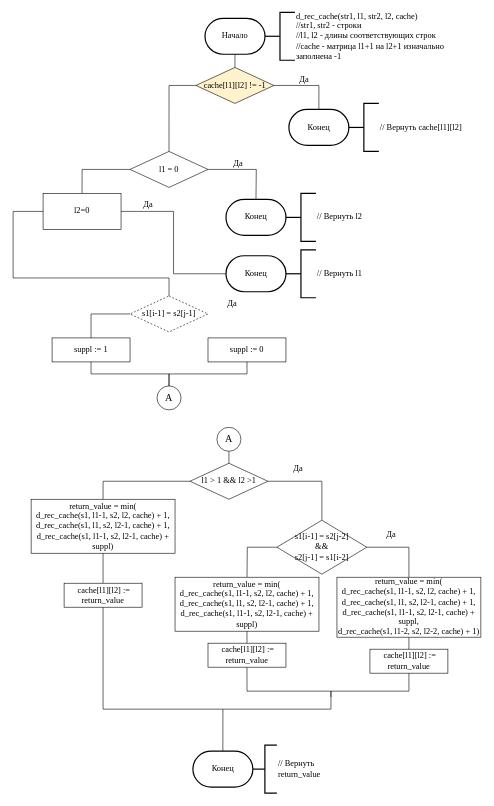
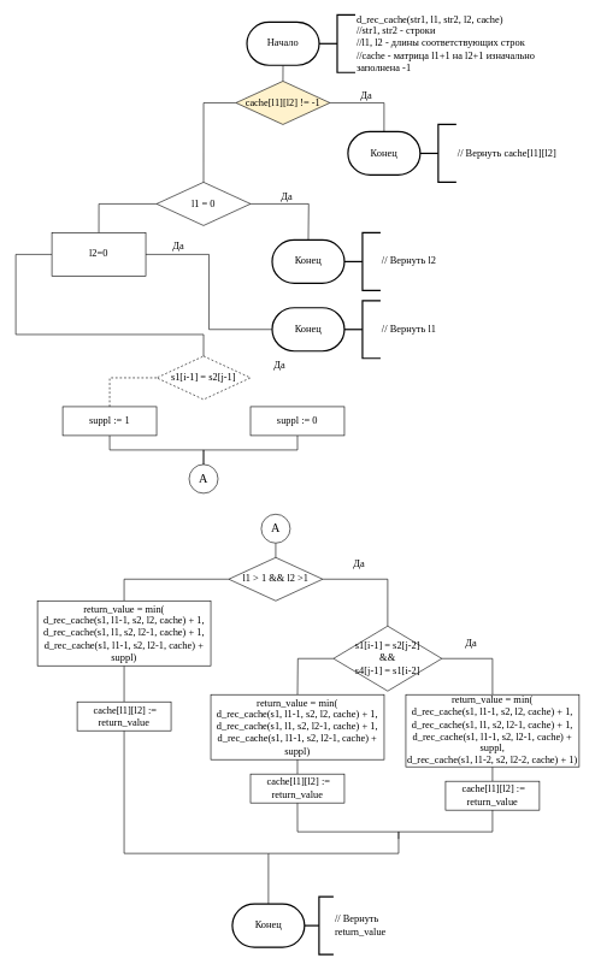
  <mxCell id="0" />
  <mxCell id="1" parent="0" />
  <mxCell id="2" style="edgeStyle=orthogonalEdgeStyle;rounded=0;orthogonalLoop=1;jettySize=auto;html=1;exitX=0.5;exitY=1;exitDx=0;exitDy=0;exitPerimeter=0;entryX=0.5;entryY=0;entryDx=0;entryDy=0;endArrow=none;endFill=0;" edge="1" parent="1" source="3" target="45"><mxGeometry relative="1" as="geometry" /></mxCell>
  <mxCell id="3" value="Начало" style="strokeWidth=2;html=1;shape=mxgraph.flowchart.terminator;whiteSpace=wrap;fontFamily=Times New Roman;fontSize=14;" vertex="1" parent="1"><mxGeometry x="341" y="30" width="100" height="60" as="geometry" /></mxCell>
  <mxCell id="4" value="d_rec_cache(str1, l1, str2, l2, cache)&lt;br style=&quot;font-size: 14px&quot;&gt;//str1, str2 - строки&lt;br style=&quot;font-size: 14px&quot;&gt;//l1, l2 - длины соответствующих строк&lt;br&gt;//cache - матрица l1+1 на l2+1 изначально&lt;br&gt;заполнена -1" style="strokeWidth=2;html=1;shape=mxgraph.flowchart.annotation_2;align=left;labelPosition=right;pointerEvents=1;fontFamily=Times New Roman;fontSize=14;" vertex="1" parent="1"><mxGeometry x="441" y="20" width="50" height="80" as="geometry" /></mxCell>
  <mxCell id="5" style="edgeStyle=orthogonalEdgeStyle;rounded=0;orthogonalLoop=1;jettySize=auto;html=1;exitX=1;exitY=0.5;exitDx=0;exitDy=0;entryX=0.5;entryY=0;entryDx=0;entryDy=0;endArrow=none;endFill=0;fontFamily=Times New Roman;fontSize=14;" edge="1" parent="1" source="7"><mxGeometry relative="1" as="geometry"><mxPoint x="425.96" y="332" as="targetPoint" /></mxGeometry></mxCell>
  <mxCell id="6" style="edgeStyle=orthogonalEdgeStyle;rounded=0;orthogonalLoop=1;jettySize=auto;html=1;exitX=0;exitY=0.5;exitDx=0;exitDy=0;entryX=0.5;entryY=0;entryDx=0;entryDy=0;endArrow=none;endFill=0;fontFamily=Times New Roman;fontSize=14;" edge="1" parent="1" source="7" target="10"><mxGeometry relative="1" as="geometry" /></mxCell>
  <mxCell id="7" value="l1 = 0" style="rhombus;whiteSpace=wrap;html=1;fontFamily=Times New Roman;fontSize=14;" vertex="1" parent="1"><mxGeometry x="215.96" y="252" width="130" height="60" as="geometry" /></mxCell>
  <mxCell id="8" style="edgeStyle=orthogonalEdgeStyle;rounded=0;orthogonalLoop=1;jettySize=auto;html=1;exitX=0;exitY=0.5;exitDx=0;exitDy=0;entryX=0.5;entryY=0;entryDx=0;entryDy=0;endArrow=none;endFill=0;" edge="1" parent="1" source="10" target="20"><mxGeometry relative="1" as="geometry"><Array as="points"><mxPoint x="20.96" y="352" /><mxPoint x="20.96" y="463" /><mxPoint x="280.96" y="463" /></Array></mxGeometry></mxCell>
  <mxCell id="9" style="edgeStyle=orthogonalEdgeStyle;rounded=0;orthogonalLoop=1;jettySize=auto;html=1;exitX=1;exitY=0.5;exitDx=0;exitDy=0;entryX=0;entryY=0.5;entryDx=0;entryDy=0;entryPerimeter=0;endArrow=none;endFill=0;" edge="1" parent="1" source="10" target="33"><mxGeometry relative="1" as="geometry" /></mxCell>
  <mxCell id="10" value="l2=0" style="whiteSpace=wrap;html=1;fontFamily=Times New Roman;fontSize=14;rounded=0;" vertex="1" parent="1"><mxGeometry x="70.96" y="322" width="130" height="60" as="geometry" /></mxCell>
  <mxCell id="11" value="Да" style="text;html=1;align=center;verticalAlign=middle;resizable=0;points=[];autosize=1;fontFamily=Times New Roman;fontSize=14;" vertex="1" parent="1"><mxGeometry x="380.96" y="262" width="30" height="20" as="geometry" /></mxCell>
  <mxCell id="12" value="Да" style="text;html=1;align=center;verticalAlign=middle;resizable=0;points=[];autosize=1;fontFamily=Times New Roman;fontSize=14;" vertex="1" parent="1"><mxGeometry x="230.96" y="332" width="30" height="20" as="geometry" /></mxCell>
  <mxCell id="13" style="edgeStyle=orthogonalEdgeStyle;rounded=0;orthogonalLoop=1;jettySize=auto;html=1;exitX=1;exitY=0.5;exitDx=0;exitDy=0;entryX=0.5;entryY=0;entryDx=0;entryDy=0;endArrow=none;endFill=0;" edge="1" parent="1" source="15" target="18"><mxGeometry relative="1" as="geometry" /></mxCell>
  <mxCell id="14" style="edgeStyle=orthogonalEdgeStyle;rounded=0;orthogonalLoop=1;jettySize=auto;html=1;exitX=0;exitY=0.5;exitDx=0;exitDy=0;entryX=0.5;entryY=0;entryDx=0;entryDy=0;endArrow=none;endFill=0;" edge="1" parent="1" source="15" target="37"><mxGeometry relative="1" as="geometry" /></mxCell>
  <mxCell id="15" value="l1 &amp;gt; 1 &amp;amp;&amp;amp; l2 &amp;gt;1" style="rhombus;whiteSpace=wrap;html=1;fontFamily=Times New Roman;fontSize=14;" vertex="1" parent="1"><mxGeometry x="315.86" y="772" width="130" height="60" as="geometry" /></mxCell>
  <mxCell id="16" style="edgeStyle=orthogonalEdgeStyle;rounded=0;orthogonalLoop=1;jettySize=auto;html=1;exitX=1;exitY=0.5;exitDx=0;exitDy=0;entryX=0.5;entryY=0;entryDx=0;entryDy=0;endArrow=none;endFill=0;" edge="1" parent="1" source="18" target="54"><mxGeometry relative="1" as="geometry"><mxPoint x="680.79" y="939.5" as="targetPoint" /></mxGeometry></mxCell>
  <mxCell id="17" style="edgeStyle=orthogonalEdgeStyle;rounded=0;orthogonalLoop=1;jettySize=auto;html=1;exitX=0;exitY=0.5;exitDx=0;exitDy=0;entryX=0.5;entryY=0;entryDx=0;entryDy=0;endArrow=none;endFill=0;" edge="1" parent="1" source="18"><mxGeometry relative="1" as="geometry"><mxPoint x="411" y="962" as="targetPoint" /></mxGeometry></mxCell>
- <mxCell id="18" value="s1[i-1] = s2[j-2]&lt;br&gt;&amp;amp;&amp;amp;&lt;br&gt;s2[j-1] = s1[i-2]" style="rhombus;whiteSpace=wrap;html=1;fontFamily=Times New Roman;fontSize=14;" vertex="1" parent="1"><mxGeometry x="460.86" y="867" width="150" height="90" as="geometry" /></mxCell>
- <mxCell id="19" style="edgeStyle=orthogonalEdgeStyle;rounded=0;orthogonalLoop=1;jettySize=auto;html=1;exitX=0;exitY=0.5;exitDx=0;exitDy=0;entryX=0.5;entryY=0;entryDx=0;entryDy=0;endArrow=none;endFill=0;fontFamily=Times New Roman;fontSize=14;" edge="1" parent="1" source="20" target="24"><mxGeometry relative="1" as="geometry" /></mxCell>
+ <mxCell id="18" value="s1[i-1] = s2[j-2]&lt;br&gt;&amp;amp;&amp;amp;&lt;br&gt;s4[j-1] = s1[i-2]" style="rhombus;whiteSpace=wrap;html=1;fontFamily=Times New Roman;fontSize=14;" vertex="1" parent="1"><mxGeometry x="460.86" y="867" width="150" height="90" as="geometry" /></mxCell>
+ <mxCell id="19" style="edgeStyle=orthogonalEdgeStyle;rounded=0;orthogonalLoop=1;jettySize=auto;html=1;exitX=0;exitY=0.5;exitDx=0;exitDy=0;entryX=0.5;entryY=0;entryDx=0;entryDy=0;endArrow=none;endFill=0;fontFamily=Times New Roman;fontSize=14;dashed=1;" edge="1" parent="1" source="20" target="24"><mxGeometry relative="1" as="geometry" /></mxCell>
  <mxCell id="20" value="s1[i-1] = s2[j-1]" style="rhombus;whiteSpace=wrap;html=1;fontFamily=Times New Roman;fontSize=14;dashed=1;" vertex="1" parent="1"><mxGeometry x="215.96" y="493" width="130" height="60" as="geometry" /></mxCell>
  <mxCell id="21" style="edgeStyle=orthogonalEdgeStyle;rounded=0;orthogonalLoop=1;jettySize=auto;html=1;exitX=0.5;exitY=1;exitDx=0;exitDy=0;entryX=0.5;entryY=0;entryDx=0;entryDy=0;endArrow=none;endFill=0;" edge="1" parent="1" source="22" target="28"><mxGeometry relative="1" as="geometry" /></mxCell>
  <mxCell id="22" value="suppl := 0" style="rounded=0;whiteSpace=wrap;html=1;fontFamily=Times New Roman;fontSize=14;" vertex="1" parent="1"><mxGeometry x="345.96" y="563" width="130" height="40" as="geometry" /></mxCell>
  <mxCell id="23" style="edgeStyle=orthogonalEdgeStyle;rounded=0;orthogonalLoop=1;jettySize=auto;html=1;exitX=0.5;exitY=1;exitDx=0;exitDy=0;entryX=0.5;entryY=0;entryDx=0;entryDy=0;endArrow=none;endFill=0;" edge="1" parent="1" source="24" target="28"><mxGeometry relative="1" as="geometry" /></mxCell>
  <mxCell id="24" value="suppl := 1" style="rounded=0;whiteSpace=wrap;html=1;fontFamily=Times New Roman;fontSize=14;" vertex="1" parent="1"><mxGeometry x="85.96" y="563" width="130" height="40" as="geometry" /></mxCell>
  <mxCell id="25" value="Да" style="text;html=1;align=center;verticalAlign=middle;resizable=0;points=[];autosize=1;fontFamily=Times New Roman;fontSize=14;" vertex="1" parent="1"><mxGeometry x="370.96" y="496" width="30" height="20" as="geometry" /></mxCell>
  <mxCell id="26" value="Да" style="text;html=1;align=center;verticalAlign=middle;resizable=0;points=[];autosize=1;fontFamily=Times New Roman;fontSize=14;" vertex="1" parent="1"><mxGeometry x="480.86" y="772" width="30" height="20" as="geometry" /></mxCell>
  <mxCell id="27" value="Да" style="text;html=1;align=center;verticalAlign=middle;resizable=0;points=[];autosize=1;fontFamily=Times New Roman;fontSize=14;" vertex="1" parent="1"><mxGeometry x="635.86" y="882" width="30" height="20" as="geometry" /></mxCell>
  <mxCell id="28" value="&lt;font face=&quot;Times New Roman&quot; style=&quot;font-size: 17px;&quot;&gt;A&lt;/font&gt;" style="ellipse;whiteSpace=wrap;html=1;aspect=fixed;" vertex="1" parent="1"><mxGeometry x="260.96" y="643" width="40" height="40" as="geometry" /></mxCell>
  <mxCell id="29" style="edgeStyle=orthogonalEdgeStyle;rounded=0;orthogonalLoop=1;jettySize=auto;html=1;exitX=0.5;exitY=1;exitDx=0;exitDy=0;entryX=0.5;entryY=0;entryDx=0;entryDy=0;endArrow=none;endFill=0;" edge="1" parent="1" source="30" target="15"><mxGeometry relative="1" as="geometry" /></mxCell>
  <mxCell id="30" value="&lt;font face=&quot;Times New Roman&quot; style=&quot;font-size: 17px;&quot;&gt;A&lt;/font&gt;" style="ellipse;whiteSpace=wrap;html=1;aspect=fixed;" vertex="1" parent="1"><mxGeometry x="360.86" y="712" width="40" height="40" as="geometry" /></mxCell>
  <mxCell id="31" value="Конец" style="strokeWidth=2;html=1;shape=mxgraph.flowchart.terminator;whiteSpace=wrap;fontFamily=Times New Roman;fontSize=14;" vertex="1" parent="1"><mxGeometry x="375.96" y="332" width="100" height="60" as="geometry" /></mxCell>
  <mxCell id="32" value="// Вернуть l2" style="strokeWidth=2;html=1;shape=mxgraph.flowchart.annotation_2;align=left;labelPosition=right;pointerEvents=1;fontFamily=Times New Roman;fontSize=14;" vertex="1" parent="1"><mxGeometry x="475.96" y="322" width="50" height="80" as="geometry" /></mxCell>
  <mxCell id="33" value="Конец" style="strokeWidth=2;html=1;shape=mxgraph.flowchart.terminator;whiteSpace=wrap;fontFamily=Times New Roman;fontSize=14;" vertex="1" parent="1"><mxGeometry x="375.96" y="426" width="100" height="60" as="geometry" /></mxCell>
  <mxCell id="34" value="// Вернуть l1" style="strokeWidth=2;html=1;shape=mxgraph.flowchart.annotation_2;align=left;labelPosition=right;pointerEvents=1;fontFamily=Times New Roman;fontSize=14;" vertex="1" parent="1"><mxGeometry x="475.96" y="416" width="50" height="80" as="geometry" /></mxCell>
  <mxCell id="35" style="edgeStyle=orthogonalEdgeStyle;rounded=0;orthogonalLoop=1;jettySize=auto;html=1;entryX=0.5;entryY=0;entryDx=0;entryDy=0;entryPerimeter=0;endArrow=none;endFill=0;exitX=0.5;exitY=1;exitDx=0;exitDy=0;" edge="1" parent="1" source="49" target="41"><mxGeometry relative="1" as="geometry"><mxPoint x="140.93" y="962" as="targetPoint" /><Array as="points"><mxPoint x="171" y="1182" /><mxPoint x="371" y="1182" /></Array><mxPoint x="171" y="1082" as="sourcePoint" /></mxGeometry></mxCell>
  <mxCell id="36" style="edgeStyle=orthogonalEdgeStyle;rounded=0;orthogonalLoop=1;jettySize=auto;html=1;exitX=0.5;exitY=1;exitDx=0;exitDy=0;entryX=0.5;entryY=0;entryDx=0;entryDy=0;endArrow=none;endFill=0;" edge="1" parent="1" source="37" target="49"><mxGeometry relative="1" as="geometry" /></mxCell>
  <mxCell id="37" value="return_value = min(&lt;br&gt;&lt;span style=&quot;text-align: left;&quot;&gt;d_rec_cache&lt;/span&gt;(s1, l1-1, s2, l2, cache)&lt;span&gt;&amp;nbsp;+ 1,&lt;br&gt;&lt;/span&gt;&lt;span style=&quot;text-align: left;&quot;&gt;d_rec_cache&lt;/span&gt;(s1, l1, s2, l2-1, cache)&amp;nbsp;+ 1&lt;span&gt;,&lt;/span&gt;&lt;br&gt;&lt;span style=&quot;text-align: left;&quot;&gt;d_rec_cache&lt;/span&gt;(s1, l1-1, s2, l2-1, cache)&amp;nbsp;+ suppl)" style="rounded=0;whiteSpace=wrap;html=1;fontFamily=Times New Roman;fontSize=14;" vertex="1" parent="1"><mxGeometry x="51" y="832" width="240" height="90" as="geometry" /></mxCell>
  <mxCell id="38" style="edgeStyle=orthogonalEdgeStyle;rounded=0;orthogonalLoop=1;jettySize=auto;html=1;endArrow=none;endFill=0;exitX=0.5;exitY=1;exitDx=0;exitDy=0;" edge="1" parent="1" source="51"><mxGeometry relative="1" as="geometry"><mxPoint x="550.96" y="1162" as="targetPoint" /><Array as="points"><mxPoint x="411" y="1152" /><mxPoint x="551" y="1152" /></Array><mxPoint x="410.96" y="1122" as="sourcePoint" /></mxGeometry></mxCell>
  <mxCell id="39" style="edgeStyle=orthogonalEdgeStyle;rounded=0;orthogonalLoop=1;jettySize=auto;html=1;endArrow=none;endFill=0;" edge="1" parent="1"><mxGeometry relative="1" as="geometry"><mxPoint x="371" y="1182" as="targetPoint" /><Array as="points"><mxPoint x="681" y="1152" /><mxPoint x="551" y="1152" /><mxPoint x="551" y="1182" /></Array><mxPoint x="681" y="1112" as="sourcePoint" /></mxGeometry></mxCell>
  <mxCell id="40" value="" style="group" vertex="1" connectable="0" parent="1"><mxGeometry x="320.79" y="1242" width="140.07" height="80" as="geometry" /></mxCell>
  <mxCell id="41" value="Конец" style="strokeWidth=2;html=1;shape=mxgraph.flowchart.terminator;whiteSpace=wrap;fontFamily=Times New Roman;fontSize=14;" vertex="1" parent="40"><mxGeometry y="10" width="100" height="60" as="geometry" /></mxCell>
  <mxCell id="42" value="// Вернуть&lt;br&gt;return_value" style="strokeWidth=2;html=1;shape=mxgraph.flowchart.annotation_2;align=left;labelPosition=right;pointerEvents=1;fontFamily=Times New Roman;fontSize=14;" vertex="1" parent="40"><mxGeometry x="100" width="40.07" height="80" as="geometry" /></mxCell>
  <mxCell id="43" style="edgeStyle=orthogonalEdgeStyle;rounded=0;orthogonalLoop=1;jettySize=auto;html=1;exitX=1;exitY=0.5;exitDx=0;exitDy=0;entryX=0.5;entryY=0;entryDx=0;entryDy=0;entryPerimeter=0;endArrow=none;endFill=0;" edge="1" parent="1" source="45" target="46"><mxGeometry relative="1" as="geometry" /></mxCell>
  <mxCell id="44" style="edgeStyle=orthogonalEdgeStyle;rounded=0;orthogonalLoop=1;jettySize=auto;html=1;exitX=0;exitY=0.5;exitDx=0;exitDy=0;entryX=0.5;entryY=0;entryDx=0;entryDy=0;endArrow=none;endFill=0;" edge="1" parent="1" source="45" target="7"><mxGeometry relative="1" as="geometry" /></mxCell>
  <mxCell id="45" value="cache[l1][l2] != -1" style="rhombus;whiteSpace=wrap;html=1;fontFamily=Times New Roman;fontSize=14;fillColor=#fff2cc;" vertex="1" parent="1"><mxGeometry x="325.86" y="112" width="130" height="60" as="geometry" /></mxCell>
  <mxCell id="46" value="Конец" style="strokeWidth=2;html=1;shape=mxgraph.flowchart.terminator;whiteSpace=wrap;fontFamily=Times New Roman;fontSize=14;" vertex="1" parent="1"><mxGeometry x="480.86" y="182" width="100" height="60" as="geometry" /></mxCell>
  <mxCell id="47" value="// Вернуть cache[l1][l2]" style="strokeWidth=2;html=1;shape=mxgraph.flowchart.annotation_2;align=left;labelPosition=right;pointerEvents=1;fontFamily=Times New Roman;fontSize=14;" vertex="1" parent="1"><mxGeometry x="580.86" y="172" width="50" height="80" as="geometry" /></mxCell>
  <mxCell id="48" value="Да" style="text;html=1;align=center;verticalAlign=middle;resizable=0;points=[];autosize=1;fontFamily=Times New Roman;fontSize=14;" vertex="1" parent="1"><mxGeometry x="491" y="122" width="30" height="20" as="geometry" /></mxCell>
  <mxCell id="49" value="&lt;span style=&quot;color: rgba(0, 0, 0, 0); font-family: monospace; font-size: 0px; text-align: start;&quot;&gt;aad%3CmxGraphModel%3E%3Croot%3E%3CmxCell%20id%3D%220%22%2F%3E%3CmxCell%20id%3D%221%22%20parent%3D%220%22%2F%3E%3CmxCell%20id%3D%222%22%20value%3D%22suppl%20%3A%3D%201%22%20style%3D%22rounded%3D0%3BwhiteSpace%3Dwrap%3Bhtml%3D1%3BfontFamily%3DTimes%20New%20Roman%3BfontSize%3D14%3B%22%20vertex%3D%221%22%20parent%3D%221%22%3E%3CmxGeometry%20x%3D%22124.96%22%20y%3D%22561%22%20width%3D%22130%22%20height%3D%2240%22%20as%3D%22geometry%22%2F%3E%3C%2FmxCell%3E%3C%2Froot%3E%3C%2FmxGraphModel%3E&lt;/span&gt;&amp;nbsp;cache[l1][l2] := return_value" style="rounded=0;whiteSpace=wrap;html=1;fontFamily=Times New Roman;fontSize=14;" vertex="1" parent="1"><mxGeometry x="106" y="972" width="130" height="40" as="geometry" /></mxCell>
  <mxCell id="50" style="edgeStyle=orthogonalEdgeStyle;rounded=0;orthogonalLoop=1;jettySize=auto;html=1;exitX=0.5;exitY=1;exitDx=0;exitDy=0;entryX=0.5;entryY=0;entryDx=0;entryDy=0;endArrow=none;endFill=0;" edge="1" parent="1" target="51"><mxGeometry relative="1" as="geometry"><mxPoint x="410.96" y="1047" as="sourcePoint" /></mxGeometry></mxCell>
  <mxCell id="51" value="&lt;span style=&quot;color: rgba(0, 0, 0, 0); font-family: monospace; font-size: 0px; text-align: start;&quot;&gt;aad%3CmxGraphModel%3E%3Croot%3E%3CmxCell%20id%3D%220%22%2F%3E%3CmxCell%20id%3D%221%22%20parent%3D%220%22%2F%3E%3CmxCell%20id%3D%222%22%20value%3D%22suppl%20%3A%3D%201%22%20style%3D%22rounded%3D0%3BwhiteSpace%3Dwrap%3Bhtml%3D1%3BfontFamily%3DTimes%20New%20Roman%3BfontSize%3D14%3B%22%20vertex%3D%221%22%20parent%3D%221%22%3E%3CmxGeometry%20x%3D%22124.96%22%20y%3D%22561%22%20width%3D%22130%22%20height%3D%2240%22%20as%3D%22geometry%22%2F%3E%3C%2FmxCell%3E%3C%2Froot%3E%3C%2FmxGraphModel%3E&lt;/span&gt;&amp;nbsp;cache[l1][l2] := return_value" style="rounded=0;whiteSpace=wrap;html=1;fontFamily=Times New Roman;fontSize=14;" vertex="1" parent="1"><mxGeometry x="345.96" y="1072" width="130" height="40" as="geometry" /></mxCell>
  <mxCell id="52" value="return_value = min(&lt;br&gt;&lt;span style=&quot;text-align: left;&quot;&gt;d_rec_cache&lt;/span&gt;(s1, l1-1, s2, l2, cache)&lt;span&gt;&amp;nbsp;+ 1,&lt;br&gt;&lt;/span&gt;&lt;span style=&quot;text-align: left;&quot;&gt;d_rec_cache&lt;/span&gt;(s1, l1, s2, l2-1, cache)&amp;nbsp;+ 1&lt;span&gt;,&lt;/span&gt;&lt;br&gt;&lt;span style=&quot;text-align: left;&quot;&gt;d_rec_cache&lt;/span&gt;(s1, l1-1, s2, l2-1, cache)&amp;nbsp;+ suppl)" style="rounded=0;whiteSpace=wrap;html=1;fontFamily=Times New Roman;fontSize=14;" vertex="1" parent="1"><mxGeometry x="291" y="962" width="240" height="90" as="geometry" /></mxCell>
  <mxCell id="53" style="edgeStyle=orthogonalEdgeStyle;rounded=0;orthogonalLoop=1;jettySize=auto;html=1;exitX=0.5;exitY=1;exitDx=0;exitDy=0;entryX=0.5;entryY=0;entryDx=0;entryDy=0;endArrow=none;endFill=0;" edge="1" parent="1" source="54" target="55"><mxGeometry relative="1" as="geometry" /></mxCell>
  <mxCell id="54" value="return_value = min(&lt;br&gt;&lt;span style=&quot;text-align: left;&quot;&gt;d_rec_cache&lt;/span&gt;(s1, l1-1, s2, l2, cache)&lt;span&gt;&amp;nbsp;+ 1,&lt;br&gt;&lt;/span&gt;&lt;span style=&quot;text-align: left;&quot;&gt;d_rec_cache&lt;/span&gt;(s1, l1, s2, l2-1, cache)&amp;nbsp;+ 1&lt;span&gt;,&lt;/span&gt;&lt;br&gt;&lt;span style=&quot;text-align: left;&quot;&gt;d_rec_cache&lt;/span&gt;(s1, l1-1, s2, l2-1, cache)&amp;nbsp;+ suppl,&lt;br&gt;d_rec_cache(s1, l1-2, s2, l2-2, cache) + 1&lt;span style=&quot;color: rgba(0, 0, 0, 0); font-family: monospace; font-size: 0px; text-align: start;&quot;&gt;%3CmxGraphModel%3E%3Croot%3E%3CmxCell%20id%3D%220%22%2F%3E%3CmxCell%20id%3D%221%22%20parent%3D%220%22%2F%3E%3CmxCell%20id%3D%222%22%20value%3D%22%26lt%3Bspan%20style%3D%26quot%3Bcolor%3A%20rgba(0%2C%200%2C%200%2C%200)%3B%20font-family%3A%20monospace%3B%20font-size%3A%200px%3B%20text-align%3A%20start%3B%26quot%3B%26gt%3Baad%253CmxGraphModel%253E%253Croot%253E%253CmxCell%2520id%253D%25220%2522%252F%253E%253CmxCell%2520id%253D%25221%2522%2520parent%253D%25220%2522%252F%253E%253CmxCell%2520id%253D%25222%2522%2520value%253D%2522suppl%2520%253A%253D%25201%2522%2520style%253D%2522rounded%253D0%253BwhiteSpace%253Dwrap%253Bhtml%253D1%253BfontFamily%253DTimes%2520New%2520Roman%253BfontSize%253D14%253B%2522%2520vertex%253D%25221%2522%2520parent%253D%25221%2522%253E%253CmxGeometry%2520x%253D%2522124.96%2522%2520y%253D%2522561%2522%2520width%253D%2522130%2522%2520height%253D%252240%2522%2520as%253D%2522geometry%2522%252F%253E%253C%252FmxCell%253E%253C%252Froot%253E%253C%252FmxGraphModel%253E%26lt%3B%2Fspan%26gt%3B%26amp%3Bnbsp%3Bcache%5Bl1%5D%5Bl2%5D%20%3A%3D%20return_value%22%20style%3D%22rounded%3D0%3BwhiteSpace%3Dwrap%3Bhtml%3D1%3BfontFamily%3DTimes%20New%20Roman%3BfontSize%3D14%3B%22%20vertex%3D%221%22%20parent%3D%221%22%3E%3CmxGeometry%20x%3D%22384.96%22%20y%3D%221070%22%20width%3D%22130%22%20height%3D%2240%22%20as%3D%22geometry%22%2F%3E%3C%2FmxCell%3E%3C%2Froot%3E%3C%2FmxGraphModel%3Esd&lt;/span&gt;)" style="rounded=0;whiteSpace=wrap;html=1;fontFamily=Times New Roman;fontSize=14;" vertex="1" parent="1"><mxGeometry x="561" y="962" width="240" height="100" as="geometry" /></mxCell>
  <mxCell id="55" value="&lt;span style=&quot;color: rgba(0, 0, 0, 0); font-family: monospace; font-size: 0px; text-align: start;&quot;&gt;aad%3CmxGraphModel%3E%3Croot%3E%3CmxCell%20id%3D%220%22%2F%3E%3CmxCell%20id%3D%221%22%20parent%3D%220%22%2F%3E%3CmxCell%20id%3D%222%22%20value%3D%22suppl%20%3A%3D%201%22%20style%3D%22rounded%3D0%3BwhiteSpace%3Dwrap%3Bhtml%3D1%3BfontFamily%3DTimes%20New%20Roman%3BfontSize%3D14%3B%22%20vertex%3D%221%22%20parent%3D%221%22%3E%3CmxGeometry%20x%3D%22124.96%22%20y%3D%22561%22%20width%3D%22130%22%20height%3D%2240%22%20as%3D%22geometry%22%2F%3E%3C%2FmxCell%3E%3C%2Froot%3E%3C%2FmxGraphModel%3E&lt;/span&gt;&amp;nbsp;cache[l1][l2] := return_value" style="rounded=0;whiteSpace=wrap;html=1;fontFamily=Times New Roman;fontSize=14;" vertex="1" parent="1"><mxGeometry x="616" y="1082" width="130" height="40" as="geometry" /></mxCell>
